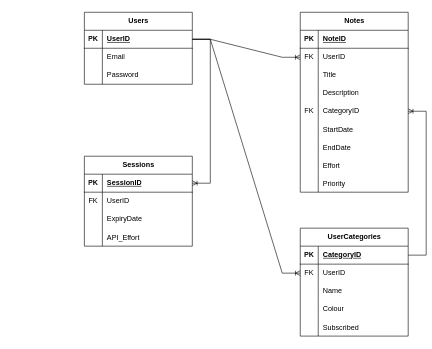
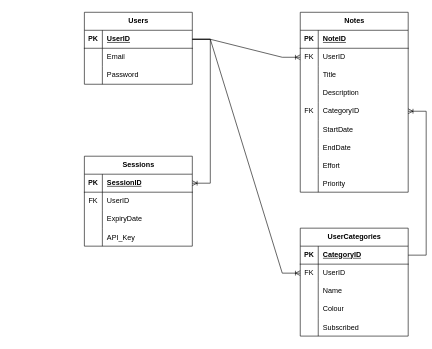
  <mxCell id="0" />
  <mxCell id="1" parent="0" />
  <mxCell id="2" value="Users" style="shape=table;startSize=30;container=1;collapsible=1;childLayout=tableLayout;fixedRows=1;rowLines=0;fontStyle=1;align=center;resizeLast=1;html=1;" vertex="1" parent="1"><mxGeometry x="140" y="20" width="180" height="120" as="geometry" /></mxCell>
  <mxCell id="3" value="" style="shape=tableRow;horizontal=0;startSize=0;swimlaneHead=0;swimlaneBody=0;fillColor=none;collapsible=0;dropTarget=0;points=[[0,0.5],[1,0.5]];portConstraint=eastwest;top=0;left=0;right=0;bottom=1;" vertex="1" parent="2"><mxGeometry y="30" width="180" height="30" as="geometry" /></mxCell>
  <mxCell id="4" value="PK" style="shape=partialRectangle;connectable=0;fillColor=none;top=0;left=0;bottom=0;right=0;fontStyle=1;overflow=hidden;whiteSpace=wrap;html=1;" vertex="1" parent="3"><mxGeometry width="30" height="30" as="geometry"><mxRectangle width="30" height="30" as="alternateBounds" /></mxGeometry></mxCell>
  <mxCell id="5" value="UserID" style="shape=partialRectangle;connectable=0;fillColor=none;top=0;left=0;bottom=0;right=0;align=left;spacingLeft=6;fontStyle=5;overflow=hidden;whiteSpace=wrap;html=1;" vertex="1" parent="3"><mxGeometry x="30" width="150" height="30" as="geometry"><mxRectangle width="150" height="30" as="alternateBounds" /></mxGeometry></mxCell>
  <mxCell id="6" value="" style="shape=tableRow;horizontal=0;startSize=0;swimlaneHead=0;swimlaneBody=0;fillColor=none;collapsible=0;dropTarget=0;points=[[0,0.5],[1,0.5]];portConstraint=eastwest;top=0;left=0;right=0;bottom=0;" vertex="1" parent="2"><mxGeometry y="60" width="180" height="30" as="geometry" /></mxCell>
  <mxCell id="7" value="" style="shape=partialRectangle;connectable=0;fillColor=none;top=0;left=0;bottom=0;right=0;editable=1;overflow=hidden;whiteSpace=wrap;html=1;" vertex="1" parent="6"><mxGeometry width="30" height="30" as="geometry"><mxRectangle width="30" height="30" as="alternateBounds" /></mxGeometry></mxCell>
  <mxCell id="8" value="Email" style="shape=partialRectangle;connectable=0;fillColor=none;top=0;left=0;bottom=0;right=0;align=left;spacingLeft=6;overflow=hidden;whiteSpace=wrap;html=1;" vertex="1" parent="6"><mxGeometry x="30" width="150" height="30" as="geometry"><mxRectangle width="150" height="30" as="alternateBounds" /></mxGeometry></mxCell>
  <mxCell id="9" value="" style="shape=tableRow;horizontal=0;startSize=0;swimlaneHead=0;swimlaneBody=0;fillColor=none;collapsible=0;dropTarget=0;points=[[0,0.5],[1,0.5]];portConstraint=eastwest;top=0;left=0;right=0;bottom=0;" vertex="1" parent="2"><mxGeometry y="90" width="180" height="30" as="geometry" /></mxCell>
  <mxCell id="10" value="" style="shape=partialRectangle;connectable=0;fillColor=none;top=0;left=0;bottom=0;right=0;editable=1;overflow=hidden;whiteSpace=wrap;html=1;" vertex="1" parent="9"><mxGeometry width="30" height="30" as="geometry"><mxRectangle width="30" height="30" as="alternateBounds" /></mxGeometry></mxCell>
  <mxCell id="11" value="Password" style="shape=partialRectangle;connectable=0;fillColor=none;top=0;left=0;bottom=0;right=0;align=left;spacingLeft=6;overflow=hidden;whiteSpace=wrap;html=1;" vertex="1" parent="9"><mxGeometry x="30" width="150" height="30" as="geometry"><mxRectangle width="150" height="30" as="alternateBounds" /></mxGeometry></mxCell>
  <mxCell id="12" value="Sessions" style="shape=table;startSize=30;container=1;collapsible=1;childLayout=tableLayout;fixedRows=1;rowLines=0;fontStyle=1;align=center;resizeLast=1;html=1;" vertex="1" parent="1"><mxGeometry x="140" y="260" width="180" height="150" as="geometry" /></mxCell>
  <mxCell id="13" value="" style="shape=tableRow;horizontal=0;startSize=0;swimlaneHead=0;swimlaneBody=0;fillColor=none;collapsible=0;dropTarget=0;points=[[0,0.5],[1,0.5]];portConstraint=eastwest;top=0;left=0;right=0;bottom=1;" vertex="1" parent="12"><mxGeometry y="30" width="180" height="30" as="geometry" /></mxCell>
  <mxCell id="14" value="PK" style="shape=partialRectangle;connectable=0;fillColor=none;top=0;left=0;bottom=0;right=0;fontStyle=1;overflow=hidden;whiteSpace=wrap;html=1;" vertex="1" parent="13"><mxGeometry width="30" height="30" as="geometry"><mxRectangle width="30" height="30" as="alternateBounds" /></mxGeometry></mxCell>
  <mxCell id="15" value="SessionID" style="shape=partialRectangle;connectable=0;fillColor=none;top=0;left=0;bottom=0;right=0;align=left;spacingLeft=6;fontStyle=5;overflow=hidden;whiteSpace=wrap;html=1;" vertex="1" parent="13"><mxGeometry x="30" width="150" height="30" as="geometry"><mxRectangle width="150" height="30" as="alternateBounds" /></mxGeometry></mxCell>
  <mxCell id="16" value="" style="shape=tableRow;horizontal=0;startSize=0;swimlaneHead=0;swimlaneBody=0;fillColor=none;collapsible=0;dropTarget=0;points=[[0,0.5],[1,0.5]];portConstraint=eastwest;top=0;left=0;right=0;bottom=0;" vertex="1" parent="12"><mxGeometry y="60" width="180" height="30" as="geometry" /></mxCell>
  <mxCell id="17" value="FK" style="shape=partialRectangle;connectable=0;fillColor=none;top=0;left=0;bottom=0;right=0;editable=1;overflow=hidden;whiteSpace=wrap;html=1;" vertex="1" parent="16"><mxGeometry width="30" height="30" as="geometry"><mxRectangle width="30" height="30" as="alternateBounds" /></mxGeometry></mxCell>
  <mxCell id="18" value="UserID" style="shape=partialRectangle;connectable=0;fillColor=none;top=0;left=0;bottom=0;right=0;align=left;spacingLeft=6;overflow=hidden;whiteSpace=wrap;html=1;" vertex="1" parent="16"><mxGeometry x="30" width="150" height="30" as="geometry"><mxRectangle width="150" height="30" as="alternateBounds" /></mxGeometry></mxCell>
  <mxCell id="19" value="" style="shape=tableRow;horizontal=0;startSize=0;swimlaneHead=0;swimlaneBody=0;fillColor=none;collapsible=0;dropTarget=0;points=[[0,0.5],[1,0.5]];portConstraint=eastwest;top=0;left=0;right=0;bottom=0;" vertex="1" parent="12"><mxGeometry y="90" width="180" height="30" as="geometry" /></mxCell>
  <mxCell id="20" value="" style="shape=partialRectangle;connectable=0;fillColor=none;top=0;left=0;bottom=0;right=0;editable=1;overflow=hidden;whiteSpace=wrap;html=1;" vertex="1" parent="19"><mxGeometry width="30" height="30" as="geometry"><mxRectangle width="30" height="30" as="alternateBounds" /></mxGeometry></mxCell>
  <mxCell id="21" value="ExpiryDate" style="shape=partialRectangle;connectable=0;fillColor=none;top=0;left=0;bottom=0;right=0;align=left;spacingLeft=6;overflow=hidden;whiteSpace=wrap;html=1;" vertex="1" parent="19"><mxGeometry x="30" width="150" height="30" as="geometry"><mxRectangle width="150" height="30" as="alternateBounds" /></mxGeometry></mxCell>
  <mxCell id="22" value="" style="shape=tableRow;horizontal=0;startSize=0;swimlaneHead=0;swimlaneBody=0;fillColor=none;collapsible=0;dropTarget=0;points=[[0,0.5],[1,0.5]];portConstraint=eastwest;top=0;left=0;right=0;bottom=0;" vertex="1" parent="12"><mxGeometry y="120" width="180" height="30" as="geometry" /></mxCell>
  <mxCell id="23" value="" style="shape=partialRectangle;connectable=0;fillColor=none;top=0;left=0;bottom=0;right=0;editable=1;overflow=hidden;" vertex="1" parent="22"><mxGeometry width="30" height="30" as="geometry"><mxRectangle width="30" height="30" as="alternateBounds" /></mxGeometry></mxCell>
- <mxCell id="24" value="API_Effort" style="shape=partialRectangle;connectable=0;fillColor=none;top=0;left=0;bottom=0;right=0;align=left;spacingLeft=6;overflow=hidden;" vertex="1" parent="22"><mxGeometry x="30" width="150" height="30" as="geometry"><mxRectangle width="150" height="30" as="alternateBounds" /></mxGeometry></mxCell>
+ <mxCell id="24" value="API_Key" style="shape=partialRectangle;connectable=0;fillColor=none;top=0;left=0;bottom=0;right=0;align=left;spacingLeft=6;overflow=hidden;" vertex="1" parent="22"><mxGeometry x="30" width="150" height="30" as="geometry"><mxRectangle width="150" height="30" as="alternateBounds" /></mxGeometry></mxCell>
  <mxCell id="25" value="" style="edgeStyle=entityRelationEdgeStyle;fontSize=12;html=1;endArrow=ERoneToMany;rounded=0;" edge="1" parent="1" source="3" target="13"><mxGeometry width="100" height="100" relative="1" as="geometry"><mxPoint x="80" y="30" as="sourcePoint" /><mxPoint x="80" y="335" as="targetPoint" /><Array as="points"><mxPoint x="90" y="110" /><mxPoint x="70" y="310" /><mxPoint x="50" y="168" /><mxPoint x="20" y="110" /><mxPoint x="30" y="200" /><mxPoint x="30" y="130" /><mxPoint x="90" y="140" /><mxPoint x="60" y="130" /><mxPoint x="40" y="200" /></Array></mxGeometry></mxCell>
  <mxCell id="26" value="Notes" style="shape=table;startSize=30;container=1;collapsible=1;childLayout=tableLayout;fixedRows=1;rowLines=0;fontStyle=1;align=center;resizeLast=1;html=1;" vertex="1" parent="1"><mxGeometry x="500" y="20" width="180" height="300" as="geometry" /></mxCell>
  <mxCell id="27" value="" style="shape=tableRow;horizontal=0;startSize=0;swimlaneHead=0;swimlaneBody=0;fillColor=none;collapsible=0;dropTarget=0;points=[[0,0.5],[1,0.5]];portConstraint=eastwest;top=0;left=0;right=0;bottom=1;" vertex="1" parent="26"><mxGeometry y="30" width="180" height="30" as="geometry" /></mxCell>
  <mxCell id="28" value="PK" style="shape=partialRectangle;connectable=0;fillColor=none;top=0;left=0;bottom=0;right=0;fontStyle=1;overflow=hidden;whiteSpace=wrap;html=1;" vertex="1" parent="27"><mxGeometry width="30" height="30" as="geometry"><mxRectangle width="30" height="30" as="alternateBounds" /></mxGeometry></mxCell>
  <mxCell id="29" value="NoteID" style="shape=partialRectangle;connectable=0;fillColor=none;top=0;left=0;bottom=0;right=0;align=left;spacingLeft=6;fontStyle=5;overflow=hidden;whiteSpace=wrap;html=1;" vertex="1" parent="27"><mxGeometry x="30" width="150" height="30" as="geometry"><mxRectangle width="150" height="30" as="alternateBounds" /></mxGeometry></mxCell>
  <mxCell id="30" value="" style="shape=tableRow;horizontal=0;startSize=0;swimlaneHead=0;swimlaneBody=0;fillColor=none;collapsible=0;dropTarget=0;points=[[0,0.5],[1,0.5]];portConstraint=eastwest;top=0;left=0;right=0;bottom=0;" vertex="1" parent="26"><mxGeometry y="60" width="180" height="30" as="geometry" /></mxCell>
  <mxCell id="31" value="FK" style="shape=partialRectangle;connectable=0;fillColor=none;top=0;left=0;bottom=0;right=0;fontStyle=0;overflow=hidden;whiteSpace=wrap;html=1;" vertex="1" parent="30"><mxGeometry width="30" height="30" as="geometry"><mxRectangle width="30" height="30" as="alternateBounds" /></mxGeometry></mxCell>
  <mxCell id="32" value="UserID" style="shape=partialRectangle;connectable=0;fillColor=none;top=0;left=0;bottom=0;right=0;align=left;spacingLeft=6;fontStyle=0;overflow=hidden;whiteSpace=wrap;html=1;" vertex="1" parent="30"><mxGeometry x="30" width="150" height="30" as="geometry"><mxRectangle width="150" height="30" as="alternateBounds" /></mxGeometry></mxCell>
  <mxCell id="33" value="" style="shape=tableRow;horizontal=0;startSize=0;swimlaneHead=0;swimlaneBody=0;fillColor=none;collapsible=0;dropTarget=0;points=[[0,0.5],[1,0.5]];portConstraint=eastwest;top=0;left=0;right=0;bottom=0;" vertex="1" parent="26"><mxGeometry y="90" width="180" height="30" as="geometry" /></mxCell>
  <mxCell id="34" value="" style="shape=partialRectangle;connectable=0;fillColor=none;top=0;left=0;bottom=0;right=0;editable=1;overflow=hidden;whiteSpace=wrap;html=1;" vertex="1" parent="33"><mxGeometry width="30" height="30" as="geometry"><mxRectangle width="30" height="30" as="alternateBounds" /></mxGeometry></mxCell>
  <mxCell id="35" value="Title" style="shape=partialRectangle;connectable=0;fillColor=none;top=0;left=0;bottom=0;right=0;align=left;spacingLeft=6;overflow=hidden;whiteSpace=wrap;html=1;" vertex="1" parent="33"><mxGeometry x="30" width="150" height="30" as="geometry"><mxRectangle width="150" height="30" as="alternateBounds" /></mxGeometry></mxCell>
  <mxCell id="36" value="" style="shape=tableRow;horizontal=0;startSize=0;swimlaneHead=0;swimlaneBody=0;fillColor=none;collapsible=0;dropTarget=0;points=[[0,0.5],[1,0.5]];portConstraint=eastwest;top=0;left=0;right=0;bottom=0;" vertex="1" parent="26"><mxGeometry y="120" width="180" height="30" as="geometry" /></mxCell>
  <mxCell id="37" value="" style="shape=partialRectangle;connectable=0;fillColor=none;top=0;left=0;bottom=0;right=0;editable=1;overflow=hidden;whiteSpace=wrap;html=1;" vertex="1" parent="36"><mxGeometry width="30" height="30" as="geometry"><mxRectangle width="30" height="30" as="alternateBounds" /></mxGeometry></mxCell>
  <mxCell id="38" value="Description" style="shape=partialRectangle;connectable=0;fillColor=none;top=0;left=0;bottom=0;right=0;align=left;spacingLeft=6;overflow=hidden;whiteSpace=wrap;html=1;" vertex="1" parent="36"><mxGeometry x="30" width="150" height="30" as="geometry"><mxRectangle width="150" height="30" as="alternateBounds" /></mxGeometry></mxCell>
  <mxCell id="39" value="" style="shape=tableRow;horizontal=0;startSize=0;swimlaneHead=0;swimlaneBody=0;fillColor=none;collapsible=0;dropTarget=0;points=[[0,0.5],[1,0.5]];portConstraint=eastwest;top=0;left=0;right=0;bottom=0;" vertex="1" parent="26"><mxGeometry y="150" width="180" height="30" as="geometry" /></mxCell>
  <mxCell id="40" value="FK" style="shape=partialRectangle;connectable=0;fillColor=none;top=0;left=0;bottom=0;right=0;editable=1;overflow=hidden;whiteSpace=wrap;html=1;" vertex="1" parent="39"><mxGeometry width="30" height="30" as="geometry"><mxRectangle width="30" height="30" as="alternateBounds" /></mxGeometry></mxCell>
  <mxCell id="41" value="CategoryID" style="shape=partialRectangle;connectable=0;fillColor=none;top=0;left=0;bottom=0;right=0;align=left;spacingLeft=6;overflow=hidden;whiteSpace=wrap;html=1;" vertex="1" parent="39"><mxGeometry x="30" width="150" height="30" as="geometry"><mxRectangle width="150" height="30" as="alternateBounds" /></mxGeometry></mxCell>
  <mxCell id="42" value="" style="shape=tableRow;horizontal=0;startSize=0;swimlaneHead=0;swimlaneBody=0;fillColor=none;collapsible=0;dropTarget=0;points=[[0,0.5],[1,0.5]];portConstraint=eastwest;top=0;left=0;right=0;bottom=0;" vertex="1" parent="26"><mxGeometry y="180" width="180" height="30" as="geometry" /></mxCell>
  <mxCell id="43" value="" style="shape=partialRectangle;connectable=0;fillColor=none;top=0;left=0;bottom=0;right=0;editable=1;overflow=hidden;" vertex="1" parent="42"><mxGeometry width="30" height="30" as="geometry"><mxRectangle width="30" height="30" as="alternateBounds" /></mxGeometry></mxCell>
  <mxCell id="44" value="StartDate" style="shape=partialRectangle;connectable=0;fillColor=none;top=0;left=0;bottom=0;right=0;align=left;spacingLeft=6;overflow=hidden;" vertex="1" parent="42"><mxGeometry x="30" width="150" height="30" as="geometry"><mxRectangle width="150" height="30" as="alternateBounds" /></mxGeometry></mxCell>
  <mxCell id="45" value="" style="shape=tableRow;horizontal=0;startSize=0;swimlaneHead=0;swimlaneBody=0;fillColor=none;collapsible=0;dropTarget=0;points=[[0,0.5],[1,0.5]];portConstraint=eastwest;top=0;left=0;right=0;bottom=0;" vertex="1" parent="26"><mxGeometry y="210" width="180" height="30" as="geometry" /></mxCell>
  <mxCell id="46" value="" style="shape=partialRectangle;connectable=0;fillColor=none;top=0;left=0;bottom=0;right=0;editable=1;overflow=hidden;" vertex="1" parent="45"><mxGeometry width="30" height="30" as="geometry"><mxRectangle width="30" height="30" as="alternateBounds" /></mxGeometry></mxCell>
  <mxCell id="47" value="EndDate" style="shape=partialRectangle;connectable=0;fillColor=none;top=0;left=0;bottom=0;right=0;align=left;spacingLeft=6;overflow=hidden;" vertex="1" parent="45"><mxGeometry x="30" width="150" height="30" as="geometry"><mxRectangle width="150" height="30" as="alternateBounds" /></mxGeometry></mxCell>
  <mxCell id="48" value="" style="shape=tableRow;horizontal=0;startSize=0;swimlaneHead=0;swimlaneBody=0;fillColor=none;collapsible=0;dropTarget=0;points=[[0,0.5],[1,0.5]];portConstraint=eastwest;top=0;left=0;right=0;bottom=0;" vertex="1" parent="26"><mxGeometry y="240" width="180" height="30" as="geometry" /></mxCell>
  <mxCell id="49" value="" style="shape=partialRectangle;connectable=0;fillColor=none;top=0;left=0;bottom=0;right=0;editable=1;overflow=hidden;" vertex="1" parent="48"><mxGeometry width="30" height="30" as="geometry"><mxRectangle width="30" height="30" as="alternateBounds" /></mxGeometry></mxCell>
  <mxCell id="50" value="Effort" style="shape=partialRectangle;connectable=0;fillColor=none;top=0;left=0;bottom=0;right=0;align=left;spacingLeft=6;overflow=hidden;" vertex="1" parent="48"><mxGeometry x="30" width="150" height="30" as="geometry"><mxRectangle width="150" height="30" as="alternateBounds" /></mxGeometry></mxCell>
  <mxCell id="51" value="" style="shape=tableRow;horizontal=0;startSize=0;swimlaneHead=0;swimlaneBody=0;fillColor=none;collapsible=0;dropTarget=0;points=[[0,0.5],[1,0.5]];portConstraint=eastwest;top=0;left=0;right=0;bottom=0;" vertex="1" parent="26"><mxGeometry y="270" width="180" height="30" as="geometry" /></mxCell>
  <mxCell id="52" value="" style="shape=partialRectangle;connectable=0;fillColor=none;top=0;left=0;bottom=0;right=0;editable=1;overflow=hidden;" vertex="1" parent="51"><mxGeometry width="30" height="30" as="geometry"><mxRectangle width="30" height="30" as="alternateBounds" /></mxGeometry></mxCell>
  <mxCell id="53" value="Priority" style="shape=partialRectangle;connectable=0;fillColor=none;top=0;left=0;bottom=0;right=0;align=left;spacingLeft=6;overflow=hidden;" vertex="1" parent="51"><mxGeometry x="30" width="150" height="30" as="geometry"><mxRectangle width="150" height="30" as="alternateBounds" /></mxGeometry></mxCell>
  <mxCell id="54" value="UserCategories" style="shape=table;startSize=30;container=1;collapsible=1;childLayout=tableLayout;fixedRows=1;rowLines=0;fontStyle=1;align=center;resizeLast=1;html=1;" vertex="1" parent="1"><mxGeometry x="500" y="380" width="180" height="180" as="geometry" /></mxCell>
  <mxCell id="55" value="" style="shape=tableRow;horizontal=0;startSize=0;swimlaneHead=0;swimlaneBody=0;fillColor=none;collapsible=0;dropTarget=0;points=[[0,0.5],[1,0.5]];portConstraint=eastwest;top=0;left=0;right=0;bottom=1;" vertex="1" parent="54"><mxGeometry y="30" width="180" height="30" as="geometry" /></mxCell>
  <mxCell id="56" value="PK" style="shape=partialRectangle;connectable=0;fillColor=none;top=0;left=0;bottom=0;right=0;fontStyle=1;overflow=hidden;whiteSpace=wrap;html=1;" vertex="1" parent="55"><mxGeometry width="30" height="30" as="geometry"><mxRectangle width="30" height="30" as="alternateBounds" /></mxGeometry></mxCell>
  <mxCell id="57" value="CategoryID" style="shape=partialRectangle;connectable=0;fillColor=none;top=0;left=0;bottom=0;right=0;align=left;spacingLeft=6;fontStyle=5;overflow=hidden;whiteSpace=wrap;html=1;" vertex="1" parent="55"><mxGeometry x="30" width="150" height="30" as="geometry"><mxRectangle width="150" height="30" as="alternateBounds" /></mxGeometry></mxCell>
  <mxCell id="58" value="" style="shape=tableRow;horizontal=0;startSize=0;swimlaneHead=0;swimlaneBody=0;fillColor=none;collapsible=0;dropTarget=0;points=[[0,0.5],[1,0.5]];portConstraint=eastwest;top=0;left=0;right=0;bottom=0;" vertex="1" parent="54"><mxGeometry y="60" width="180" height="30" as="geometry" /></mxCell>
  <mxCell id="59" value="FK" style="shape=partialRectangle;connectable=0;fillColor=none;top=0;left=0;bottom=0;right=0;fontStyle=0;overflow=hidden;whiteSpace=wrap;html=1;" vertex="1" parent="58"><mxGeometry width="30" height="30" as="geometry"><mxRectangle width="30" height="30" as="alternateBounds" /></mxGeometry></mxCell>
  <mxCell id="60" value="UserID" style="shape=partialRectangle;connectable=0;fillColor=none;top=0;left=0;bottom=0;right=0;align=left;spacingLeft=6;fontStyle=0;overflow=hidden;whiteSpace=wrap;html=1;" vertex="1" parent="58"><mxGeometry x="30" width="150" height="30" as="geometry"><mxRectangle width="150" height="30" as="alternateBounds" /></mxGeometry></mxCell>
  <mxCell id="61" value="" style="shape=tableRow;horizontal=0;startSize=0;swimlaneHead=0;swimlaneBody=0;fillColor=none;collapsible=0;dropTarget=0;points=[[0,0.5],[1,0.5]];portConstraint=eastwest;top=0;left=0;right=0;bottom=0;" vertex="1" parent="54"><mxGeometry y="90" width="180" height="30" as="geometry" /></mxCell>
  <mxCell id="62" value="" style="shape=partialRectangle;connectable=0;fillColor=none;top=0;left=0;bottom=0;right=0;editable=1;overflow=hidden;whiteSpace=wrap;html=1;" vertex="1" parent="61"><mxGeometry width="30" height="30" as="geometry"><mxRectangle width="30" height="30" as="alternateBounds" /></mxGeometry></mxCell>
  <mxCell id="63" value="Name" style="shape=partialRectangle;connectable=0;fillColor=none;top=0;left=0;bottom=0;right=0;align=left;spacingLeft=6;overflow=hidden;whiteSpace=wrap;html=1;" vertex="1" parent="61"><mxGeometry x="30" width="150" height="30" as="geometry"><mxRectangle width="150" height="30" as="alternateBounds" /></mxGeometry></mxCell>
  <mxCell id="64" value="" style="shape=tableRow;horizontal=0;startSize=0;swimlaneHead=0;swimlaneBody=0;fillColor=none;collapsible=0;dropTarget=0;points=[[0,0.5],[1,0.5]];portConstraint=eastwest;top=0;left=0;right=0;bottom=0;" vertex="1" parent="54"><mxGeometry y="120" width="180" height="30" as="geometry" /></mxCell>
  <mxCell id="65" value="" style="shape=partialRectangle;connectable=0;fillColor=none;top=0;left=0;bottom=0;right=0;editable=1;overflow=hidden;whiteSpace=wrap;html=1;" vertex="1" parent="64"><mxGeometry width="30" height="30" as="geometry"><mxRectangle width="30" height="30" as="alternateBounds" /></mxGeometry></mxCell>
  <mxCell id="66" value="Colour" style="shape=partialRectangle;connectable=0;fillColor=none;top=0;left=0;bottom=0;right=0;align=left;spacingLeft=6;overflow=hidden;whiteSpace=wrap;html=1;" vertex="1" parent="64"><mxGeometry x="30" width="150" height="30" as="geometry"><mxRectangle width="150" height="30" as="alternateBounds" /></mxGeometry></mxCell>
  <mxCell id="67" value="" style="shape=tableRow;horizontal=0;startSize=0;swimlaneHead=0;swimlaneBody=0;fillColor=none;collapsible=0;dropTarget=0;points=[[0,0.5],[1,0.5]];portConstraint=eastwest;top=0;left=0;right=0;bottom=0;" vertex="1" parent="54"><mxGeometry y="150" width="180" height="30" as="geometry" /></mxCell>
  <mxCell id="68" value="" style="shape=partialRectangle;connectable=0;fillColor=none;top=0;left=0;bottom=0;right=0;editable=1;overflow=hidden;" vertex="1" parent="67"><mxGeometry width="30" height="30" as="geometry"><mxRectangle width="30" height="30" as="alternateBounds" /></mxGeometry></mxCell>
  <mxCell id="69" value="Subscribed" style="shape=partialRectangle;connectable=0;fillColor=none;top=0;left=0;bottom=0;right=0;align=left;spacingLeft=6;overflow=hidden;" vertex="1" parent="67"><mxGeometry x="30" width="150" height="30" as="geometry"><mxRectangle width="150" height="30" as="alternateBounds" /></mxGeometry></mxCell>
  <mxCell id="70" value="" style="edgeStyle=entityRelationEdgeStyle;fontSize=12;html=1;endArrow=ERoneToMany;rounded=0;" edge="1" parent="1" source="3" target="30"><mxGeometry width="100" height="100" relative="1" as="geometry"><mxPoint x="210" y="620" as="sourcePoint" /><mxPoint x="310" y="520" as="targetPoint" /></mxGeometry></mxCell>
  <mxCell id="71" value="" style="edgeStyle=entityRelationEdgeStyle;fontSize=12;html=1;endArrow=ERoneToMany;rounded=0;" edge="1" parent="1" source="3" target="58"><mxGeometry width="100" height="100" relative="1" as="geometry"><mxPoint x="330" y="560" as="sourcePoint" /><mxPoint x="430" y="460" as="targetPoint" /></mxGeometry></mxCell>
  <mxCell id="72" value="" style="edgeStyle=entityRelationEdgeStyle;fontSize=12;html=1;endArrow=ERoneToMany;rounded=0;" edge="1" parent="1" source="55" target="39"><mxGeometry width="100" height="100" relative="1" as="geometry"><mxPoint x="250" y="630" as="sourcePoint" /><mxPoint x="350" y="530" as="targetPoint" /></mxGeometry></mxCell>
